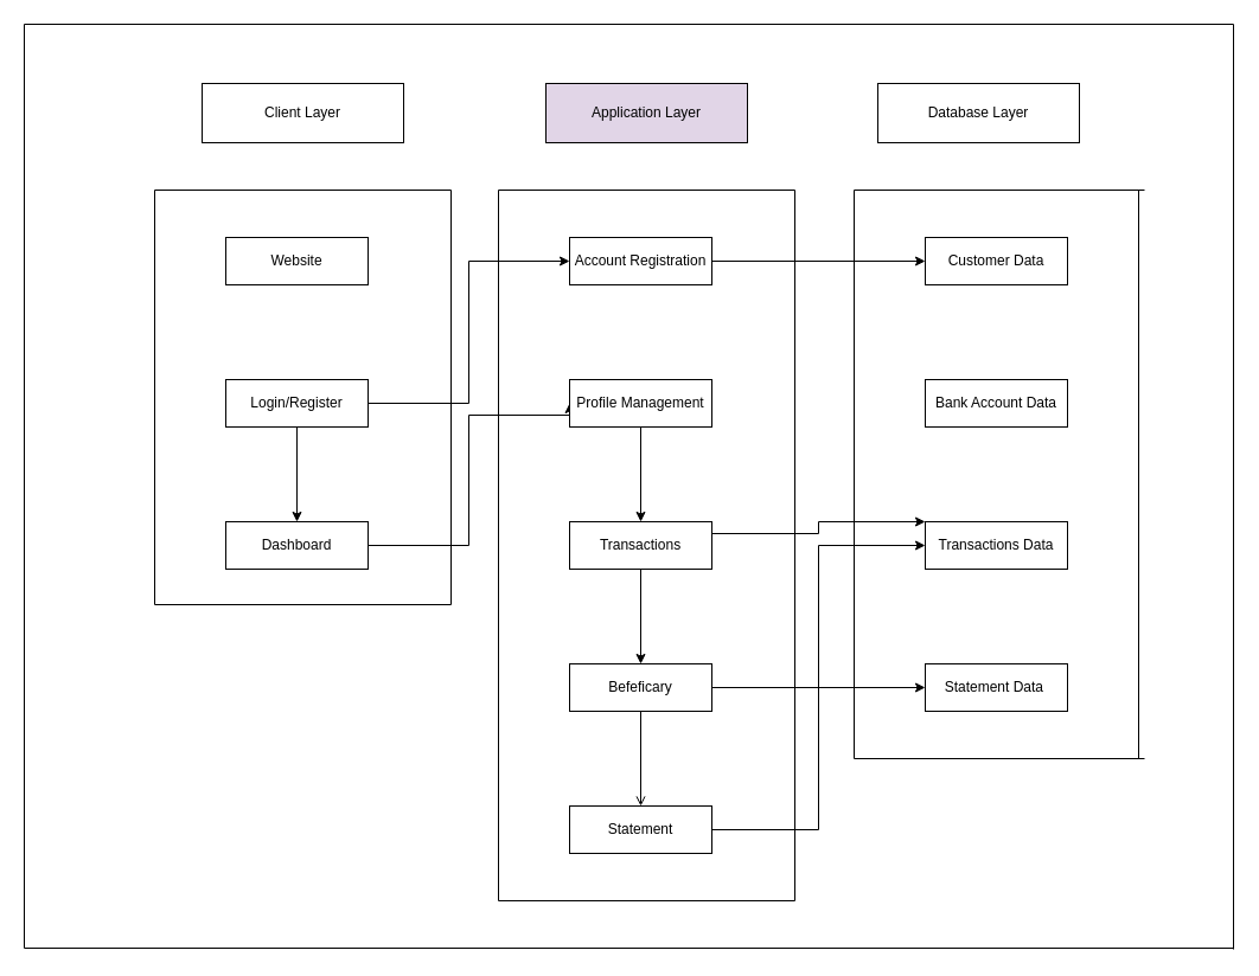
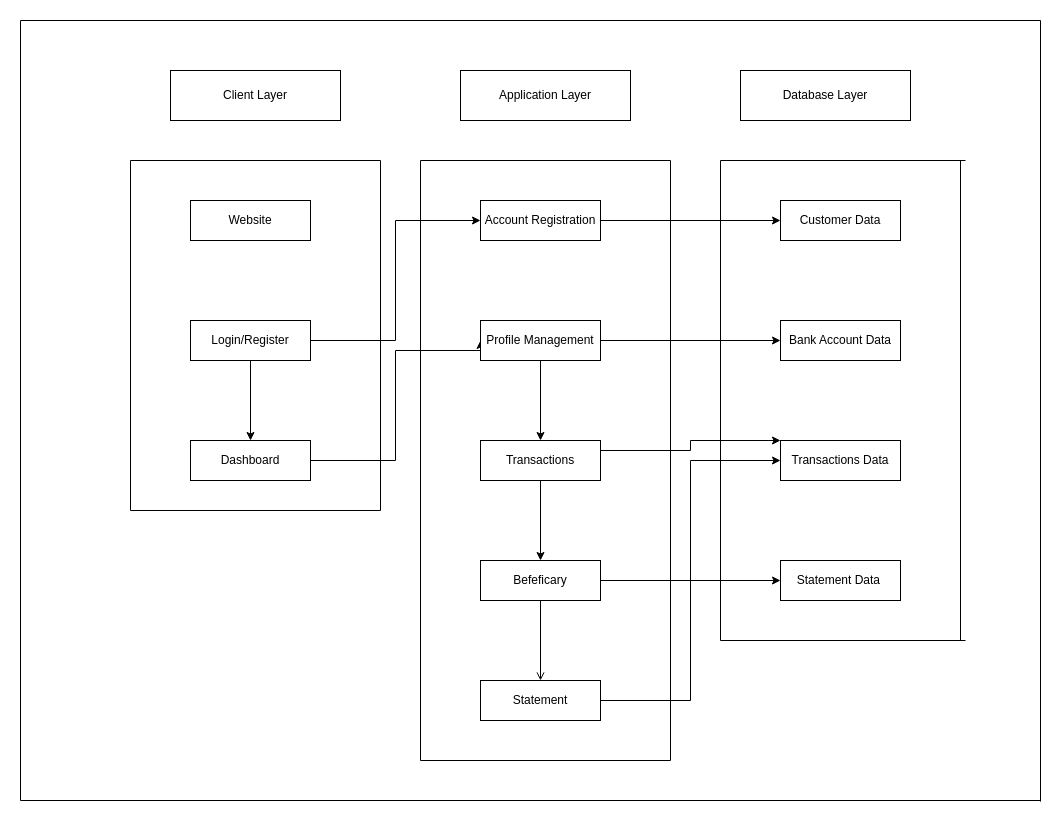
  <mxCell id="0" />
  <mxCell id="1" parent="0" />
  <mxCell id="2" value="Client Layer" style="rounded=0;whiteSpace=wrap;html=1;" vertex="1" parent="1"><mxGeometry x="170" y="70" width="170" height="50" as="geometry" /></mxCell>
- <mxCell id="3" value="Application Layer" style="rounded=0;whiteSpace=wrap;html=1;fillColor=#e1d5e7;" vertex="1" parent="1"><mxGeometry x="460" y="70" width="170" height="50" as="geometry" /></mxCell>
+ <mxCell id="3" value="Application Layer" style="rounded=0;whiteSpace=wrap;html=1;" vertex="1" parent="1"><mxGeometry x="460" y="70" width="170" height="50" as="geometry" /></mxCell>
  <mxCell id="4" value="Database Layer" style="rounded=0;whiteSpace=wrap;html=1;" vertex="1" parent="1"><mxGeometry x="740" y="70" width="170" height="50" as="geometry" /></mxCell>
  <mxCell id="5" value="Website" style="rounded=0;whiteSpace=wrap;html=1;" vertex="1" parent="1"><mxGeometry x="190" y="200" width="120" height="40" as="geometry" /></mxCell>
  <mxCell id="6" style="edgeStyle=orthogonalEdgeStyle;rounded=0;orthogonalLoop=1;jettySize=auto;html=1;entryX=0.5;entryY=0;entryDx=0;entryDy=0;" edge="1" parent="1" source="8" target="10"><mxGeometry relative="1" as="geometry" /></mxCell>
  <mxCell id="7" style="edgeStyle=orthogonalEdgeStyle;rounded=0;orthogonalLoop=1;jettySize=auto;html=1;entryX=0;entryY=0.5;entryDx=0;entryDy=0;" edge="1" parent="1" source="8" target="12"><mxGeometry relative="1" as="geometry" /></mxCell>
  <mxCell id="8" value="Login/Register" style="rounded=0;whiteSpace=wrap;html=1;" vertex="1" parent="1"><mxGeometry x="190" y="320" width="120" height="40" as="geometry" /></mxCell>
  <mxCell id="9" style="edgeStyle=orthogonalEdgeStyle;rounded=0;orthogonalLoop=1;jettySize=auto;html=1;entryX=0;entryY=0.5;entryDx=0;entryDy=0;" edge="1" parent="1" source="10" target="15"><mxGeometry relative="1" as="geometry"><Array as="points"><mxPoint x="395" y="460" /><mxPoint x="395" y="350" /><mxPoint x="480" y="350" /></Array></mxGeometry></mxCell>
  <mxCell id="10" value="Dashboard" style="rounded=0;whiteSpace=wrap;html=1;" vertex="1" parent="1"><mxGeometry x="190" y="440" width="120" height="40" as="geometry" /></mxCell>
  <mxCell id="11" style="edgeStyle=orthogonalEdgeStyle;rounded=0;orthogonalLoop=1;jettySize=auto;html=1;entryX=0;entryY=0.5;entryDx=0;entryDy=0;" edge="1" parent="1" source="12" target="36"><mxGeometry relative="1" as="geometry" /></mxCell>
  <mxCell id="12" value="Account Registration" style="rounded=0;whiteSpace=wrap;html=1;" vertex="1" parent="1"><mxGeometry x="480" y="200" width="120" height="40" as="geometry" /></mxCell>
  <mxCell id="13" style="edgeStyle=orthogonalEdgeStyle;rounded=0;orthogonalLoop=1;jettySize=auto;html=1;" edge="1" parent="1" source="15" target="18"><mxGeometry relative="1" as="geometry" /></mxCell>
+ <mxCell id="14" style="edgeStyle=orthogonalEdgeStyle;rounded=0;orthogonalLoop=1;jettySize=auto;html=1;" edge="1" parent="1" source="15" target="37"><mxGeometry relative="1" as="geometry" /></mxCell>
  <mxCell id="15" value="Profile Management" style="rounded=0;whiteSpace=wrap;html=1;" vertex="1" parent="1"><mxGeometry x="480" y="320" width="120" height="40" as="geometry" /></mxCell>
  <mxCell id="16" style="edgeStyle=orthogonalEdgeStyle;rounded=0;orthogonalLoop=1;jettySize=auto;html=1;" edge="1" parent="1" source="18" target="21"><mxGeometry relative="1" as="geometry" /></mxCell>
  <mxCell id="17" style="edgeStyle=orthogonalEdgeStyle;rounded=0;orthogonalLoop=1;jettySize=auto;html=1;" edge="1" parent="1" source="18" target="38"><mxGeometry relative="1" as="geometry"><Array as="points"><mxPoint x="690" y="450" /><mxPoint x="690" y="440" /></Array></mxGeometry></mxCell>
  <mxCell id="18" value="Transactions" style="rounded=0;whiteSpace=wrap;html=1;" vertex="1" parent="1"><mxGeometry x="480" y="440" width="120" height="40" as="geometry" /></mxCell>
  <mxCell id="19" style="edgeStyle=orthogonalEdgeStyle;rounded=0;orthogonalLoop=1;jettySize=auto;html=1;entryX=0.5;entryY=0;entryDx=0;entryDy=0;endArrow=open;" edge="1" parent="1" source="21" target="23"><mxGeometry relative="1" as="geometry" /></mxCell>
  <mxCell id="20" style="edgeStyle=orthogonalEdgeStyle;rounded=0;orthogonalLoop=1;jettySize=auto;html=1;" edge="1" parent="1" source="21" target="39"><mxGeometry relative="1" as="geometry" /></mxCell>
  <mxCell id="21" value="Befeficary" style="rounded=0;whiteSpace=wrap;html=1;" vertex="1" parent="1"><mxGeometry x="480" y="560" width="120" height="40" as="geometry" /></mxCell>
  <mxCell id="22" style="edgeStyle=orthogonalEdgeStyle;rounded=0;orthogonalLoop=1;jettySize=auto;html=1;entryX=0;entryY=0.5;entryDx=0;entryDy=0;" edge="1" parent="1" source="23" target="38"><mxGeometry relative="1" as="geometry"><mxPoint x="690" y="490" as="targetPoint" /></mxGeometry></mxCell>
  <mxCell id="23" value="Statement" style="rounded=0;whiteSpace=wrap;html=1;" vertex="1" parent="1"><mxGeometry x="480" y="680" width="120" height="40" as="geometry" /></mxCell>
  <mxCell id="24" value="" style="endArrow=none;html=1;rounded=0;" edge="1" parent="1"><mxGeometry width="50" height="50" relative="1" as="geometry"><mxPoint x="20" y="20" as="sourcePoint" /><mxPoint x="1040" y="20" as="targetPoint" /></mxGeometry></mxCell>
  <mxCell id="25" value="" style="endArrow=none;html=1;rounded=0;" edge="1" parent="1"><mxGeometry width="50" height="50" relative="1" as="geometry"><mxPoint x="20" y="800" as="sourcePoint" /><mxPoint x="20" y="20" as="targetPoint" /></mxGeometry></mxCell>
  <mxCell id="26" value="" style="endArrow=none;html=1;rounded=0;" edge="1" parent="1"><mxGeometry width="50" height="50" relative="1" as="geometry"><mxPoint x="20" y="800" as="sourcePoint" /><mxPoint x="1040" y="800" as="targetPoint" /></mxGeometry></mxCell>
  <mxCell id="27" value="" style="endArrow=none;html=1;rounded=0;" edge="1" parent="1"><mxGeometry width="50" height="50" relative="1" as="geometry"><mxPoint x="1040" y="801.046" as="sourcePoint" /><mxPoint x="1040" y="20" as="targetPoint" /></mxGeometry></mxCell>
  <mxCell id="28" value="" style="endArrow=none;html=1;rounded=0;" edge="1" parent="1"><mxGeometry width="50" height="50" relative="1" as="geometry"><mxPoint x="130" y="160" as="sourcePoint" /><mxPoint x="380" y="160" as="targetPoint" /></mxGeometry></mxCell>
  <mxCell id="29" value="" style="endArrow=none;html=1;rounded=0;" edge="1" parent="1"><mxGeometry width="50" height="50" relative="1" as="geometry"><mxPoint x="130" y="510" as="sourcePoint" /><mxPoint x="130" y="160" as="targetPoint" /></mxGeometry></mxCell>
  <mxCell id="30" value="" style="endArrow=none;html=1;rounded=0;" edge="1" parent="1"><mxGeometry width="50" height="50" relative="1" as="geometry"><mxPoint x="130" y="510" as="sourcePoint" /><mxPoint x="380" y="510" as="targetPoint" /></mxGeometry></mxCell>
  <mxCell id="31" value="" style="endArrow=none;html=1;rounded=0;" edge="1" parent="1"><mxGeometry width="50" height="50" relative="1" as="geometry"><mxPoint x="380" y="510" as="sourcePoint" /><mxPoint x="380" y="160" as="targetPoint" /></mxGeometry></mxCell>
  <mxCell id="32" value="" style="endArrow=none;html=1;rounded=0;" edge="1" parent="1"><mxGeometry width="50" height="50" relative="1" as="geometry"><mxPoint x="420" y="160" as="sourcePoint" /><mxPoint x="670" y="160" as="targetPoint" /></mxGeometry></mxCell>
  <mxCell id="33" value="" style="endArrow=none;html=1;rounded=0;" edge="1" parent="1"><mxGeometry width="50" height="50" relative="1" as="geometry"><mxPoint x="420" y="760" as="sourcePoint" /><mxPoint x="420" y="160" as="targetPoint" /></mxGeometry></mxCell>
  <mxCell id="34" value="" style="endArrow=none;html=1;rounded=0;" edge="1" parent="1"><mxGeometry width="50" height="50" relative="1" as="geometry"><mxPoint x="420" y="760" as="sourcePoint" /><mxPoint x="670" y="760" as="targetPoint" /></mxGeometry></mxCell>
  <mxCell id="35" value="" style="endArrow=none;html=1;rounded=0;" edge="1" parent="1"><mxGeometry width="50" height="50" relative="1" as="geometry"><mxPoint x="670" y="760" as="sourcePoint" /><mxPoint x="670" y="160" as="targetPoint" /></mxGeometry></mxCell>
  <mxCell id="36" value="Customer Data" style="rounded=0;whiteSpace=wrap;html=1;" vertex="1" parent="1"><mxGeometry x="780" y="200" width="120" height="40" as="geometry" /></mxCell>
  <mxCell id="37" value="Bank Account Data" style="rounded=0;whiteSpace=wrap;html=1;" vertex="1" parent="1"><mxGeometry x="780" y="320" width="120" height="40" as="geometry" /></mxCell>
  <mxCell id="38" value="Transactions Data" style="rounded=0;whiteSpace=wrap;html=1;" vertex="1" parent="1"><mxGeometry x="780" y="440" width="120" height="40" as="geometry" /></mxCell>
  <mxCell id="39" value="Statement Data&amp;nbsp;" style="rounded=0;whiteSpace=wrap;html=1;" vertex="1" parent="1"><mxGeometry x="780" y="560" width="120" height="40" as="geometry" /></mxCell>
  <mxCell id="40" value="" style="endArrow=none;html=1;rounded=0;" edge="1" parent="1"><mxGeometry width="50" height="50" relative="1" as="geometry"><mxPoint x="720" y="160" as="sourcePoint" /><mxPoint x="965" y="160" as="targetPoint" /></mxGeometry></mxCell>
  <mxCell id="41" value="" style="endArrow=none;html=1;rounded=0;" edge="1" parent="1"><mxGeometry width="50" height="50" relative="1" as="geometry"><mxPoint x="720" y="640" as="sourcePoint" /><mxPoint x="720" y="160" as="targetPoint" /></mxGeometry></mxCell>
  <mxCell id="42" value="" style="endArrow=none;html=1;rounded=0;" edge="1" parent="1"><mxGeometry width="50" height="50" relative="1" as="geometry"><mxPoint x="720" y="640" as="sourcePoint" /><mxPoint x="965" y="640" as="targetPoint" /></mxGeometry></mxCell>
  <mxCell id="43" value="" style="endArrow=none;html=1;rounded=0;" edge="1" parent="1"><mxGeometry width="50" height="50" relative="1" as="geometry"><mxPoint x="960" y="640" as="sourcePoint" /><mxPoint x="960" y="160" as="targetPoint" /></mxGeometry></mxCell>
